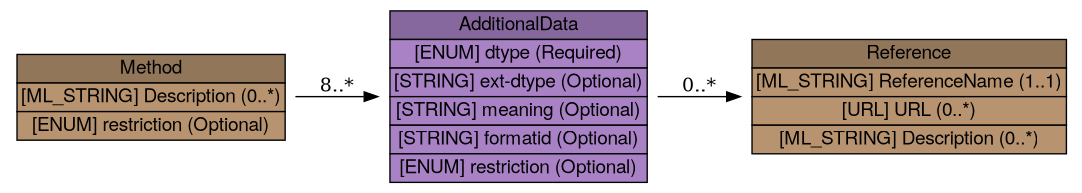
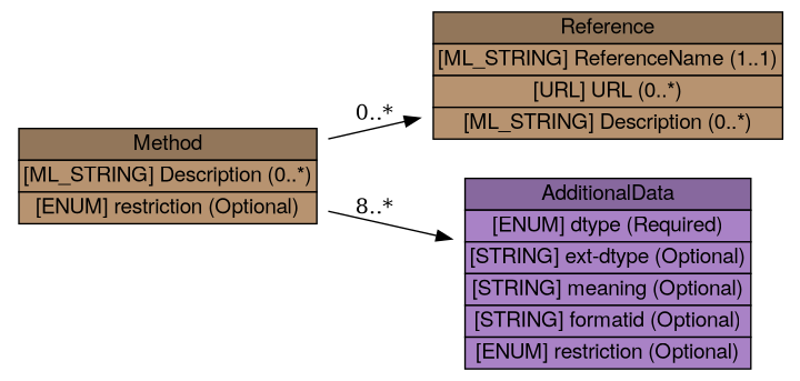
  digraph {
    rankdir=LR
    node [shape=plaintext]
    n1 [height=0.98611 label=<<table BORDER="0" CELLBORDER="1" CELLSPACING="0"> <tr> <td BGCOLOR="#92765a" HREF="/html/IODEFv1/Method.html" TITLE="The Method class describes the methodology used by the intruder to perpetrate the events of the incident. This class consists of a list of references describing the attack method and a free form description of the technique. "><FONT FACE="Nimbus Sans L">Method</FONT></td> </tr>" %<tr><td BGCOLOR="#b79370"  HREF="/html/IODEFv1/Method.html" TITLE="A free-form text description of the methodology used by the intruder."><FONT FACE="Nimbus Sans L">[ML_STRING] Description (0..*)</FONT></td></tr>%<tr><td BGCOLOR="#b79370"  HREF="/html/IODEFv1/Method.html" TITLE="This attribute is defined in Section 3.2."><FONT FACE="Nimbus Sans L">[ENUM] restriction (Optional)</FONT></td></tr>%</table>> width=2.9444]
    n2 [height=1.2778 label=<<table BORDER="0" CELLBORDER="1" CELLSPACING="0"> <tr> <td BGCOLOR="#92765a" HREF="/html/IODEFv1/Reference.html" TITLE="The Reference class is a reference to a vulnerability, IDS alert, malware sample, advisory, or attack technique. A reference consists of a name, a URL to this reference, and an optional description. "><FONT FACE="Nimbus Sans L">Reference</FONT></td> </tr>" %<tr><td BGCOLOR="#b79370"  HREF="/html/IODEFv1/Reference.html" TITLE="Name of the reference."><FONT FACE="Nimbus Sans L">[ML_STRING] ReferenceName (1..1)</FONT></td></tr>%<tr><td BGCOLOR="#b79370"  HREF="/html/IODEFv1/Reference.html" TITLE="A URL associated with the reference."><FONT FACE="Nimbus Sans L">[URL] URL (0..*)</FONT></td></tr>%<tr><td BGCOLOR="#b79370"  HREF="/html/IODEFv1/Reference.html" TITLE="A free-form text description of this reference."><FONT FACE="Nimbus Sans L">[ML_STRING] Description (0..*)</FONT></td></tr>%</table>> width=3.4167]
    n3 [height=1.8611 label=<<table BORDER="0" CELLBORDER="1" CELLSPACING="0"> <tr> <td BGCOLOR="#87689e" HREF="/html/IODEFv1/AdditionalData.html" TITLE="The AdditionalData class serves as an extension mechanism for information not otherwise represented in the data model. For relatively simple information, atomic data types (e.g., integers, strings) are provided with a mechanism to annotate their meaning. The class can also be used to extend the data model (and the associated Schema) to support proprietary extensions by encapsulating entire XML documents conforming to another Schema (e.g., IDMEF). A detailed discussion for extending the data model and the schema can be found in Section 5. "><FONT FACE="Nimbus Sans L">AdditionalData</FONT></td> </tr>" %<tr><td BGCOLOR="#a982c6"  HREF="/html/IODEFv1/AdditionalData.html" TITLE="The data type of the element content.  The permitted values for this attribute are shown below.  The default value is &quot;string&quot;."><FONT FACE="Nimbus Sans L">[ENUM] dtype (Required)</FONT></td></tr>%<tr><td BGCOLOR="#a982c6"  HREF="/html/IODEFv1/AdditionalData.html" TITLE="A means by which to extend the dtype attribute.  See Section 5.1."><FONT FACE="Nimbus Sans L">[STRING] ext-dtype (Optional)</FONT></td></tr>%<tr><td BGCOLOR="#a982c6"  HREF="/html/IODEFv1/AdditionalData.html" TITLE="A free-form description of the element content."><FONT FACE="Nimbus Sans L">[STRING] meaning (Optional)</FONT></td></tr>%<tr><td BGCOLOR="#a982c6"  HREF="/html/IODEFv1/AdditionalData.html" TITLE="An identifier referencing the format and semantics of the element content."><FONT FACE="Nimbus Sans L">[STRING] formatid (Optional)</FONT></td></tr>%<tr><td BGCOLOR="#a982c6"  HREF="/html/IODEFv1/AdditionalData.html" TITLE="This attribute has been defined in Section 3.2."><FONT FACE="Nimbus Sans L">[ENUM] restriction (Optional)</FONT></td></tr>%</table>> width=2.8194]
-   n3 -> n2 [label="0..*"]
+   n1 -> n2 [label="0..*"]
    n1 -> n3 [label="8..*"]
  }
